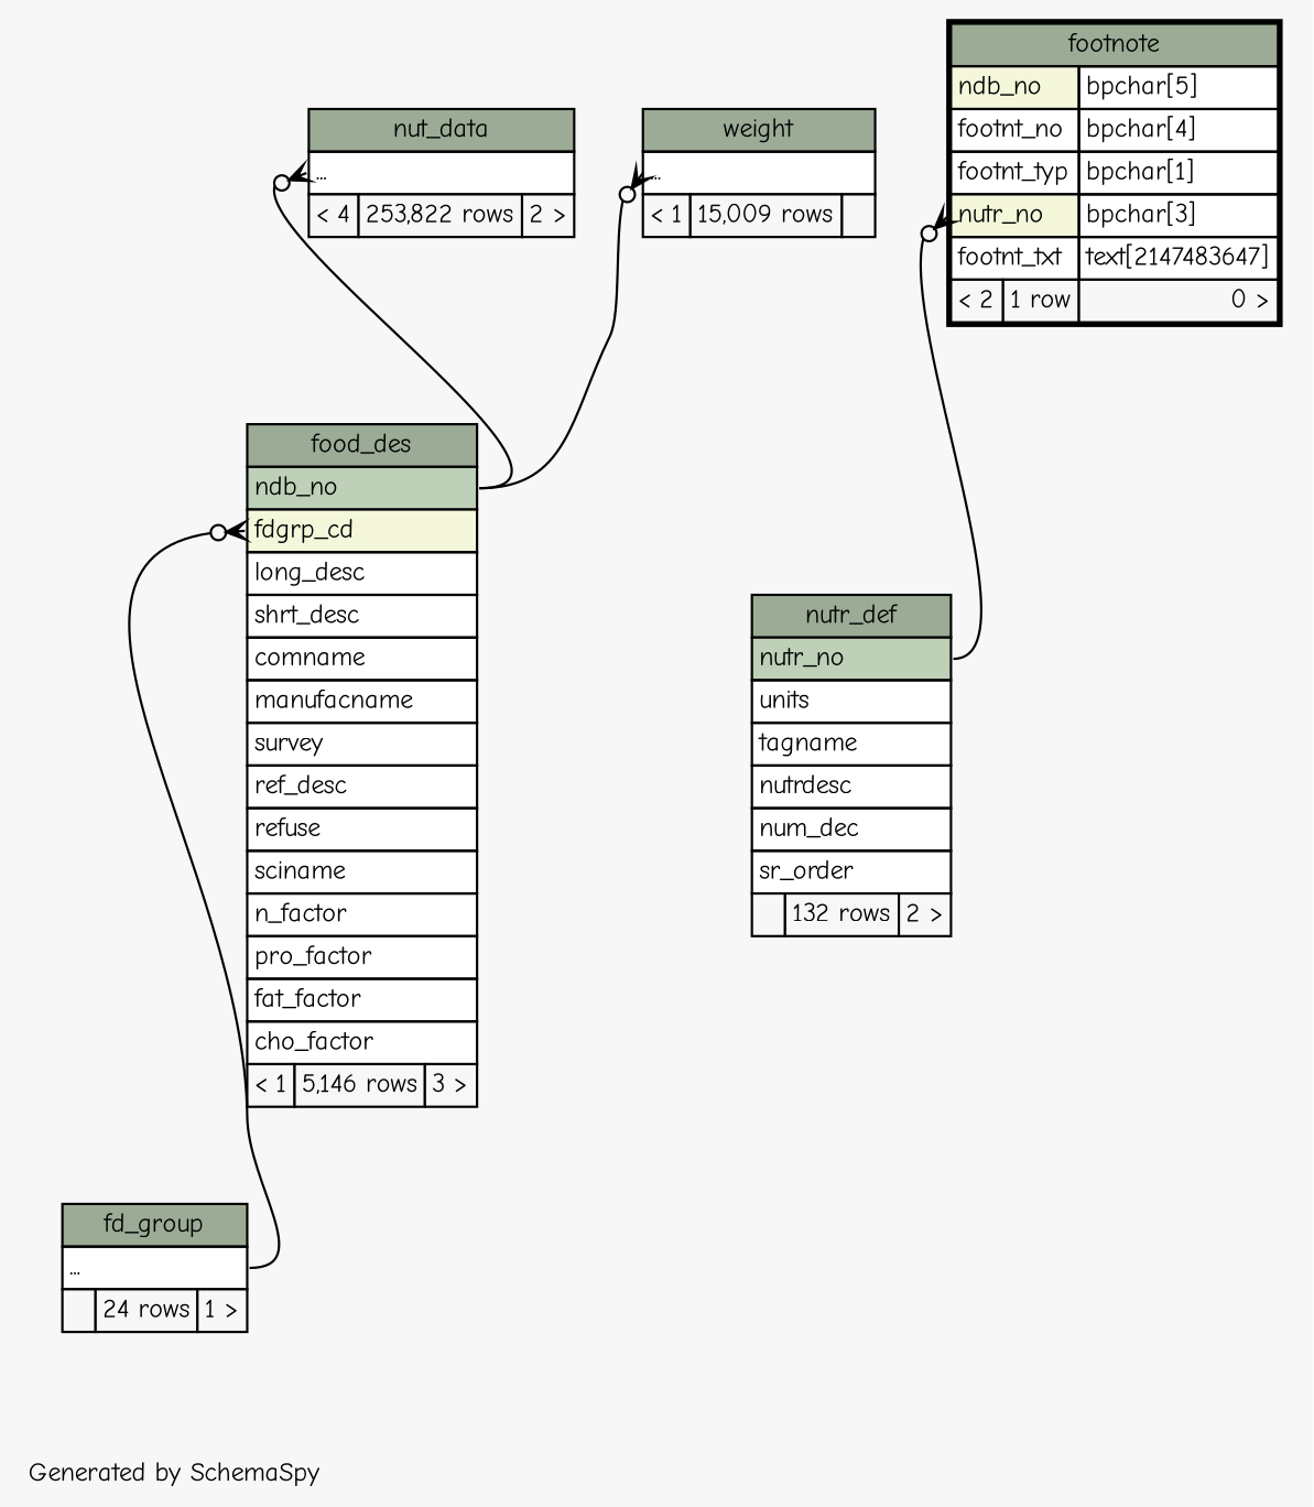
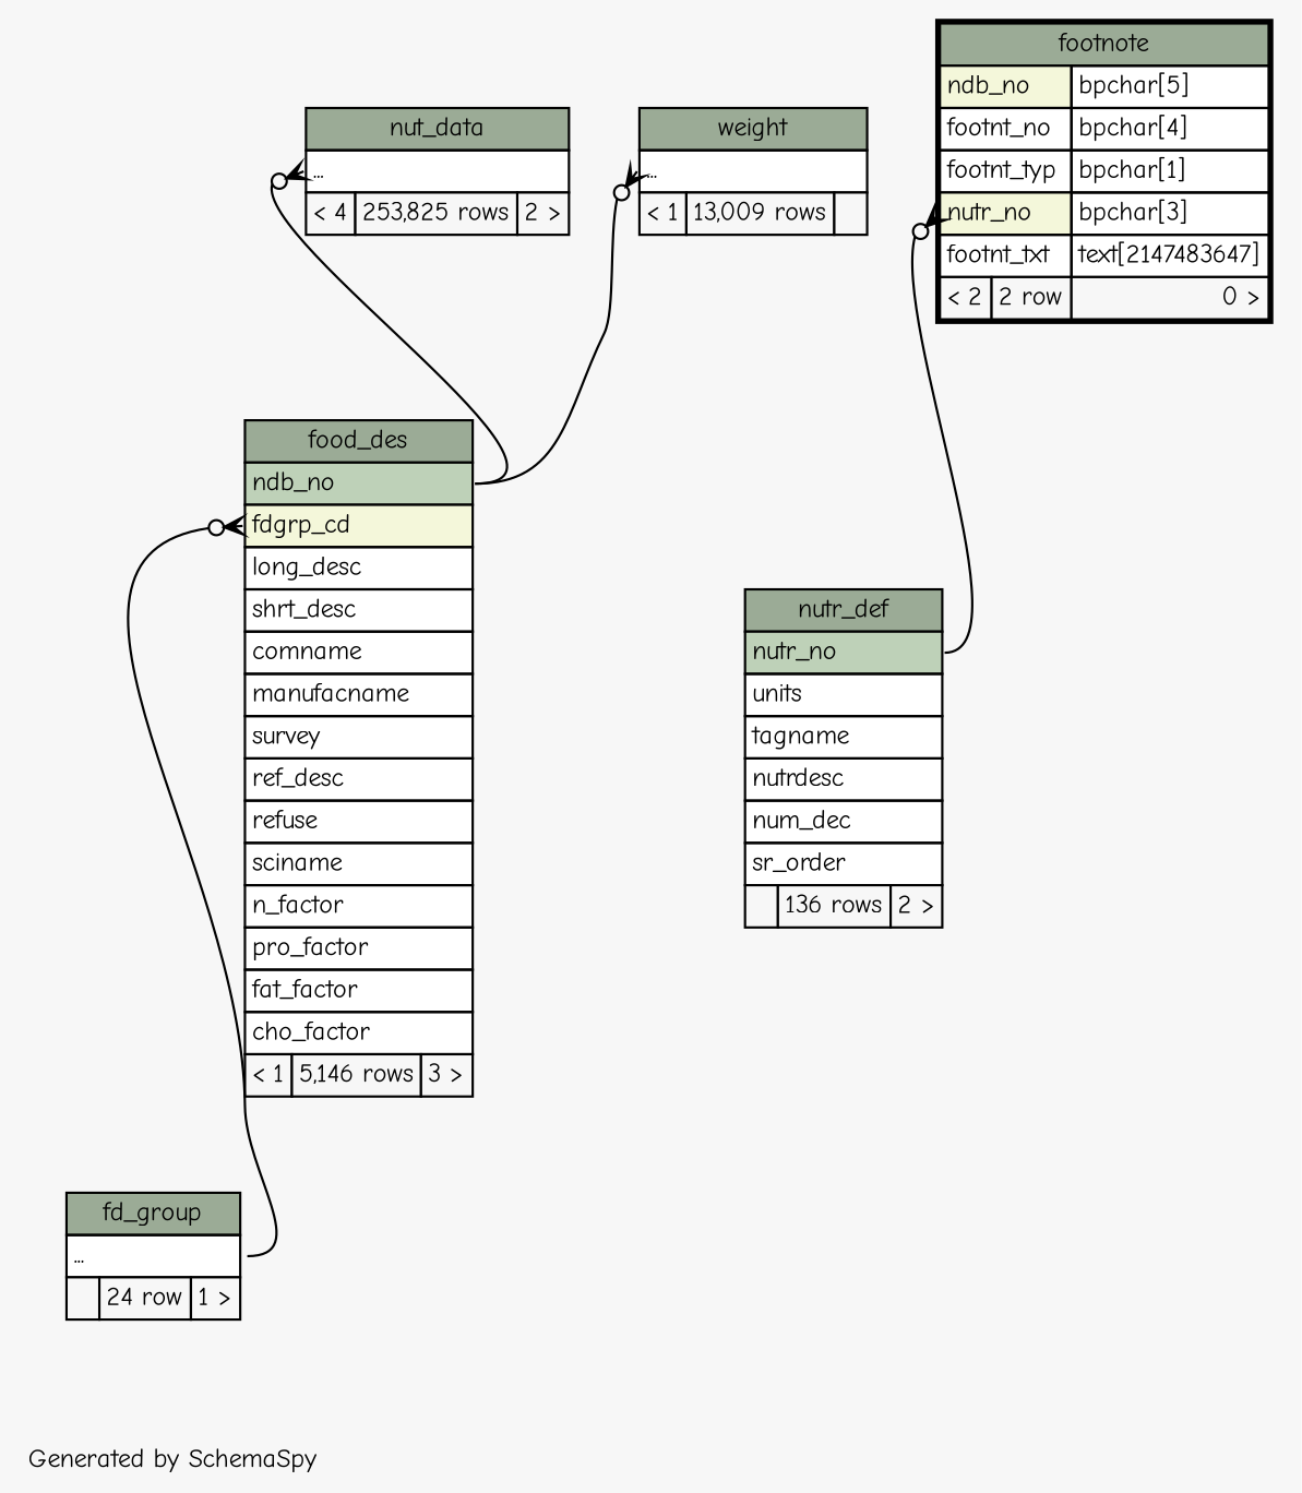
  digraph {
    bgcolor="#f7f7f7"
    fontname="Comic Neue"
    fontsize=11
    label="\nGenerated by SchemaSpy"
    labeljust=l
    nodesep=0.18
    rankdir=TB
    ranksep=0.46
    node [fontname="Comic Neue" fontsize=11 shape=plaintext]
    edge [arrowhead=none arrowsize=0.8 arrowtail=crowodot dir=back fontname="Comic Neue" headport="ndb_no:e" tailport="elipses:w"]
    n1 [label=<     <TABLE BORDER="0" CELLBORDER="1" CELLSPACING="0" BGCOLOR="#ffffff">       <TR><TD COLSPAN="3" BGCOLOR="#9bab96" ALIGN="CENTER">food_des</TD></TR>       <TR><TD PORT="ndb_no" COLSPAN="3" BGCOLOR="#bed1b8" ALIGN="LEFT">ndb_no</TD></TR>       <TR><TD PORT="fdgrp_cd" COLSPAN="3" BGCOLOR="#f4f7da" ALIGN="LEFT">fdgrp_cd</TD></TR>       <TR><TD PORT="long_desc" COLSPAN="3" ALIGN="LEFT">long_desc</TD></TR>       <TR><TD PORT="shrt_desc" COLSPAN="3" ALIGN="LEFT">shrt_desc</TD></TR>       <TR><TD PORT="comname" COLSPAN="3" ALIGN="LEFT">comname</TD></TR>       <TR><TD PORT="manufacname" COLSPAN="3" ALIGN="LEFT">manufacname</TD></TR>       <TR><TD PORT="survey" COLSPAN="3" ALIGN="LEFT">survey</TD></TR>       <TR><TD PORT="ref_desc" COLSPAN="3" ALIGN="LEFT">ref_desc</TD></TR>       <TR><TD PORT="refuse" COLSPAN="3" ALIGN="LEFT">refuse</TD></TR>       <TR><TD PORT="sciname" COLSPAN="3" ALIGN="LEFT">sciname</TD></TR>       <TR><TD PORT="n_factor" COLSPAN="3" ALIGN="LEFT">n_factor</TD></TR>       <TR><TD PORT="pro_factor" COLSPAN="3" ALIGN="LEFT">pro_factor</TD></TR>       <TR><TD PORT="fat_factor" COLSPAN="3" ALIGN="LEFT">fat_factor</TD></TR>       <TR><TD PORT="cho_factor" COLSPAN="3" ALIGN="LEFT">cho_factor</TD></TR>       <TR><TD ALIGN="LEFT" BGCOLOR="#f7f7f7">&lt; 1</TD><TD ALIGN="RIGHT" BGCOLOR="#f7f7f7">5,146 rows</TD><TD ALIGN="RIGHT" BGCOLOR="#f7f7f7">3 &gt;</TD></TR>     </TABLE>>]
-   n2 [label=<     <TABLE BORDER="0" CELLBORDER="1" CELLSPACING="0" BGCOLOR="#ffffff">       <TR><TD COLSPAN="3" BGCOLOR="#9bab96" ALIGN="CENTER">fd_group</TD></TR>       <TR><TD PORT="elipses" COLSPAN="3" ALIGN="LEFT">...</TD></TR>       <TR><TD ALIGN="LEFT" BGCOLOR="#f7f7f7">  </TD><TD ALIGN="RIGHT" BGCOLOR="#f7f7f7">24 rows</TD><TD ALIGN="RIGHT" BGCOLOR="#f7f7f7">1 &gt;</TD></TR>     </TABLE>>]
-   n3 [label=<     <TABLE BORDER="2" CELLBORDER="1" CELLSPACING="0" BGCOLOR="#ffffff">       <TR><TD COLSPAN="3" BGCOLOR="#9bab96" ALIGN="CENTER">footnote</TD></TR>       <TR><TD PORT="ndb_no" COLSPAN="2" BGCOLOR="#f4f7da" ALIGN="LEFT">ndb_no</TD><TD PORT="ndb_no.type" ALIGN="LEFT">bpchar[5]</TD></TR>       <TR><TD PORT="footnt_no" COLSPAN="2" ALIGN="LEFT">footnt_no</TD><TD PORT="footnt_no.type" ALIGN="LEFT">bpchar[4]</TD></TR>       <TR><TD PORT="footnt_typ" COLSPAN="2" ALIGN="LEFT">footnt_typ</TD><TD PORT="footnt_typ.type" ALIGN="LEFT">bpchar[1]</TD></TR>       <TR><TD PORT="nutr_no" COLSPAN="2" BGCOLOR="#f4f7da" ALIGN="LEFT">nutr_no</TD><TD PORT="nutr_no.type" ALIGN="LEFT">bpchar[3]</TD></TR>       <TR><TD PORT="footnt_txt" COLSPAN="2" ALIGN="LEFT">footnt_txt</TD><TD PORT="footnt_txt.type" ALIGN="LEFT">text[2147483647]</TD></TR>       <TR><TD ALIGN="LEFT" BGCOLOR="#f7f7f7">&lt; 2</TD><TD ALIGN="RIGHT" BGCOLOR="#f7f7f7">1 row</TD><TD ALIGN="RIGHT" BGCOLOR="#f7f7f7">0 &gt;</TD></TR>     </TABLE>>]
-   n4 [label=<     <TABLE BORDER="0" CELLBORDER="1" CELLSPACING="0" BGCOLOR="#ffffff">       <TR><TD COLSPAN="3" BGCOLOR="#9bab96" ALIGN="CENTER">nutr_def</TD></TR>       <TR><TD PORT="nutr_no" COLSPAN="3" BGCOLOR="#bed1b8" ALIGN="LEFT">nutr_no</TD></TR>       <TR><TD PORT="units" COLSPAN="3" ALIGN="LEFT">units</TD></TR>       <TR><TD PORT="tagname" COLSPAN="3" ALIGN="LEFT">tagname</TD></TR>       <TR><TD PORT="nutrdesc" COLSPAN="3" ALIGN="LEFT">nutrdesc</TD></TR>       <TR><TD PORT="num_dec" COLSPAN="3" ALIGN="LEFT">num_dec</TD></TR>       <TR><TD PORT="sr_order" COLSPAN="3" ALIGN="LEFT">sr_order</TD></TR>       <TR><TD ALIGN="LEFT" BGCOLOR="#f7f7f7">  </TD><TD ALIGN="RIGHT" BGCOLOR="#f7f7f7">132 rows</TD><TD ALIGN="RIGHT" BGCOLOR="#f7f7f7">2 &gt;</TD></TR>     </TABLE>>]
-   n5 [label=<     <TABLE BORDER="0" CELLBORDER="1" CELLSPACING="0" BGCOLOR="#ffffff">       <TR><TD COLSPAN="3" BGCOLOR="#9bab96" ALIGN="CENTER">nut_data</TD></TR>       <TR><TD PORT="elipses" COLSPAN="3" ALIGN="LEFT">...</TD></TR>       <TR><TD ALIGN="LEFT" BGCOLOR="#f7f7f7">&lt; 4</TD><TD ALIGN="RIGHT" BGCOLOR="#f7f7f7">253,822 rows</TD><TD ALIGN="RIGHT" BGCOLOR="#f7f7f7">2 &gt;</TD></TR>     </TABLE>>]
-   n6 [label=<     <TABLE BORDER="0" CELLBORDER="1" CELLSPACING="0" BGCOLOR="#ffffff">       <TR><TD COLSPAN="3" BGCOLOR="#9bab96" ALIGN="CENTER">weight</TD></TR>       <TR><TD PORT="elipses" COLSPAN="3" ALIGN="LEFT">...</TD></TR>       <TR><TD ALIGN="LEFT" BGCOLOR="#f7f7f7">&lt; 1</TD><TD ALIGN="RIGHT" BGCOLOR="#f7f7f7">15,009 rows</TD><TD ALIGN="RIGHT" BGCOLOR="#f7f7f7">  </TD></TR>     </TABLE>>]
+   n2 [label=<     <TABLE BORDER="0" CELLBORDER="1" CELLSPACING="0" BGCOLOR="#ffffff">       <TR><TD COLSPAN="3" BGCOLOR="#9bab96" ALIGN="CENTER">fd_group</TD></TR>       <TR><TD PORT="elipses" COLSPAN="3" ALIGN="LEFT">...</TD></TR>       <TR><TD ALIGN="LEFT" BGCOLOR="#f7f7f7">  </TD><TD ALIGN="RIGHT" BGCOLOR="#f7f7f7">24 row</TD><TD ALIGN="RIGHT" BGCOLOR="#f7f7f7">1 &gt;</TD></TR>     </TABLE>>]
+   n3 [label=<     <TABLE BORDER="2" CELLBORDER="1" CELLSPACING="0" BGCOLOR="#ffffff">       <TR><TD COLSPAN="3" BGCOLOR="#9bab96" ALIGN="CENTER">footnote</TD></TR>       <TR><TD PORT="ndb_no" COLSPAN="2" BGCOLOR="#f4f7da" ALIGN="LEFT">ndb_no</TD><TD PORT="ndb_no.type" ALIGN="LEFT">bpchar[5]</TD></TR>       <TR><TD PORT="footnt_no" COLSPAN="2" ALIGN="LEFT">footnt_no</TD><TD PORT="footnt_no.type" ALIGN="LEFT">bpchar[4]</TD></TR>       <TR><TD PORT="footnt_typ" COLSPAN="2" ALIGN="LEFT">footnt_typ</TD><TD PORT="footnt_typ.type" ALIGN="LEFT">bpchar[1]</TD></TR>       <TR><TD PORT="nutr_no" COLSPAN="2" BGCOLOR="#f4f7da" ALIGN="LEFT">nutr_no</TD><TD PORT="nutr_no.type" ALIGN="LEFT">bpchar[3]</TD></TR>       <TR><TD PORT="footnt_txt" COLSPAN="2" ALIGN="LEFT">footnt_txt</TD><TD PORT="footnt_txt.type" ALIGN="LEFT">text[2147483647]</TD></TR>       <TR><TD ALIGN="LEFT" BGCOLOR="#f7f7f7">&lt; 2</TD><TD ALIGN="RIGHT" BGCOLOR="#f7f7f7">2 row</TD><TD ALIGN="RIGHT" BGCOLOR="#f7f7f7">0 &gt;</TD></TR>     </TABLE>>]
+   n4 [label=<     <TABLE BORDER="0" CELLBORDER="1" CELLSPACING="0" BGCOLOR="#ffffff">       <TR><TD COLSPAN="3" BGCOLOR="#9bab96" ALIGN="CENTER">nutr_def</TD></TR>       <TR><TD PORT="nutr_no" COLSPAN="3" BGCOLOR="#bed1b8" ALIGN="LEFT">nutr_no</TD></TR>       <TR><TD PORT="units" COLSPAN="3" ALIGN="LEFT">units</TD></TR>       <TR><TD PORT="tagname" COLSPAN="3" ALIGN="LEFT">tagname</TD></TR>       <TR><TD PORT="nutrdesc" COLSPAN="3" ALIGN="LEFT">nutrdesc</TD></TR>       <TR><TD PORT="num_dec" COLSPAN="3" ALIGN="LEFT">num_dec</TD></TR>       <TR><TD PORT="sr_order" COLSPAN="3" ALIGN="LEFT">sr_order</TD></TR>       <TR><TD ALIGN="LEFT" BGCOLOR="#f7f7f7">  </TD><TD ALIGN="RIGHT" BGCOLOR="#f7f7f7">136 rows</TD><TD ALIGN="RIGHT" BGCOLOR="#f7f7f7">2 &gt;</TD></TR>     </TABLE>>]
+   n5 [label=<     <TABLE BORDER="0" CELLBORDER="1" CELLSPACING="0" BGCOLOR="#ffffff">       <TR><TD COLSPAN="3" BGCOLOR="#9bab96" ALIGN="CENTER">nut_data</TD></TR>       <TR><TD PORT="elipses" COLSPAN="3" ALIGN="LEFT">...</TD></TR>       <TR><TD ALIGN="LEFT" BGCOLOR="#f7f7f7">&lt; 4</TD><TD ALIGN="RIGHT" BGCOLOR="#f7f7f7">253,825 rows</TD><TD ALIGN="RIGHT" BGCOLOR="#f7f7f7">2 &gt;</TD></TR>     </TABLE>>]
+   n6 [label=<     <TABLE BORDER="0" CELLBORDER="1" CELLSPACING="0" BGCOLOR="#ffffff">       <TR><TD COLSPAN="3" BGCOLOR="#9bab96" ALIGN="CENTER">weight</TD></TR>       <TR><TD PORT="elipses" COLSPAN="3" ALIGN="LEFT">...</TD></TR>       <TR><TD ALIGN="LEFT" BGCOLOR="#f7f7f7">&lt; 1</TD><TD ALIGN="RIGHT" BGCOLOR="#f7f7f7">13,009 rows</TD><TD ALIGN="RIGHT" BGCOLOR="#f7f7f7">  </TD></TR>     </TABLE>>]
    n1 -> n2 [headport="elipses:e" tailport="fdgrp_cd:w"]
    n3 -> n4 [headport="nutr_no:e" tailport="nutr_no:w"]
    n5 -> n1
    n6 -> n1
  }
